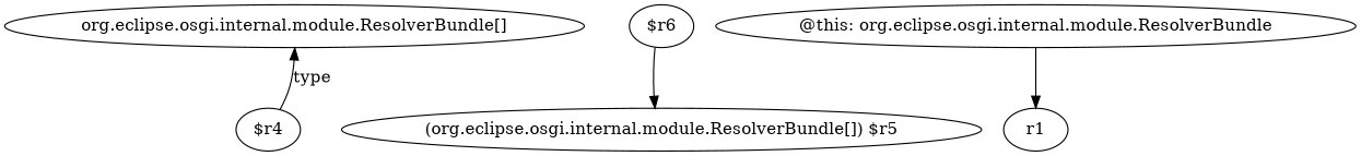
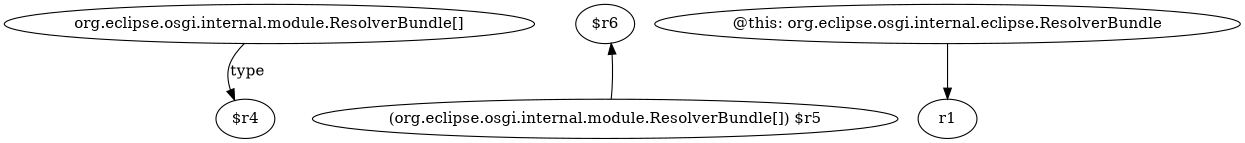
  digraph {
    n1 [label="org.eclipse.osgi.internal.module.ResolverBundle[]"]
    n2 [label="$r4"]
    n3 [label="$r6"]
    n4 [label="(org.eclipse.osgi.internal.module.ResolverBundle[]) $r5"]
-   n5 [label="@this: org.eclipse.osgi.internal.module.ResolverBundle"]
+   n5 [label="@this: org.eclipse.osgi.internal.eclipse.ResolverBundle"]
    n6 [label=r1]
-   n2 -> n1 [label=type]
-   n3 -> n4
+   n1 -> n2 [label=type]
+   n4 -> n3
    n5 -> n6
  }
